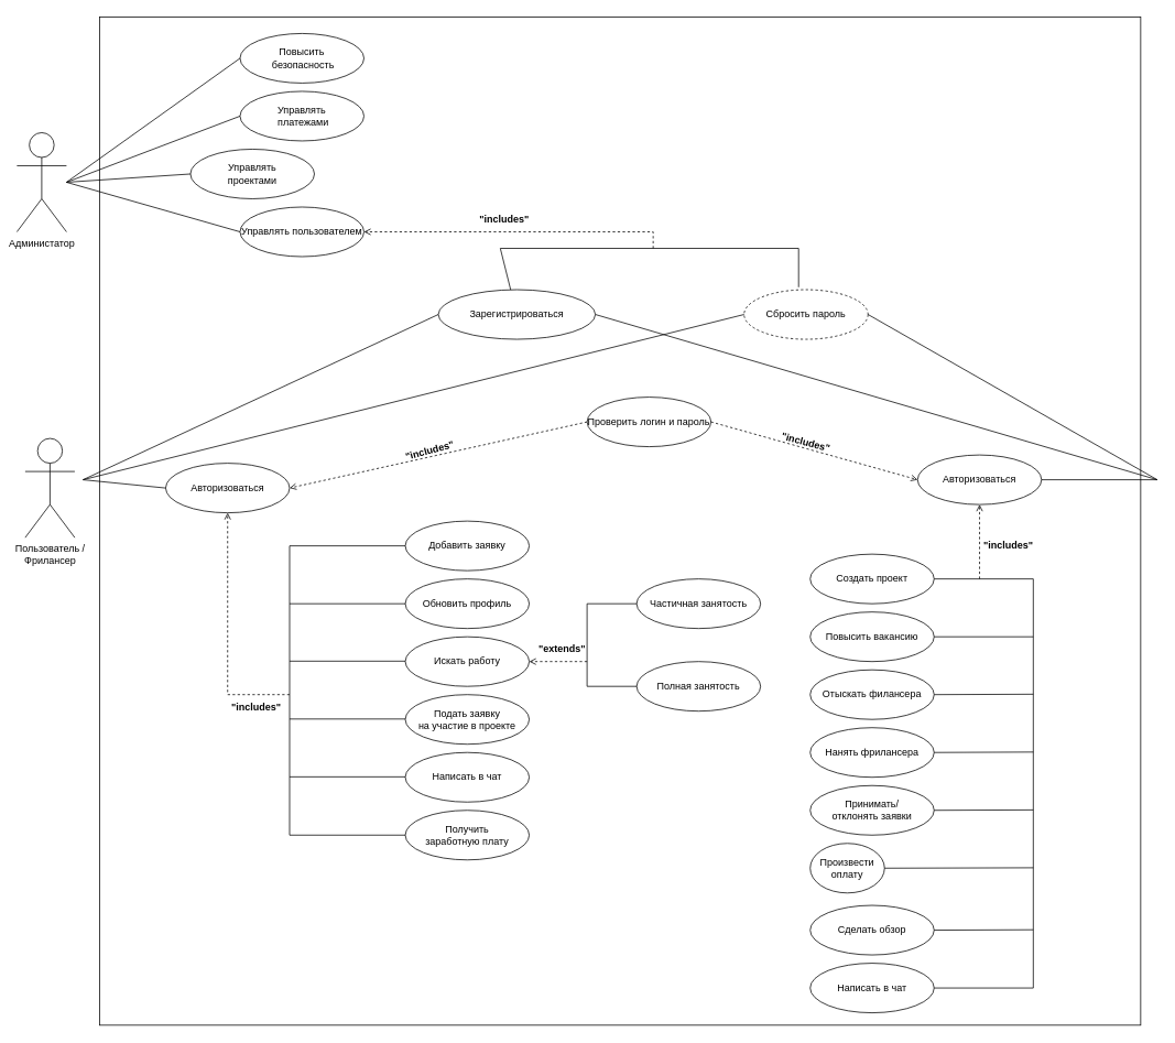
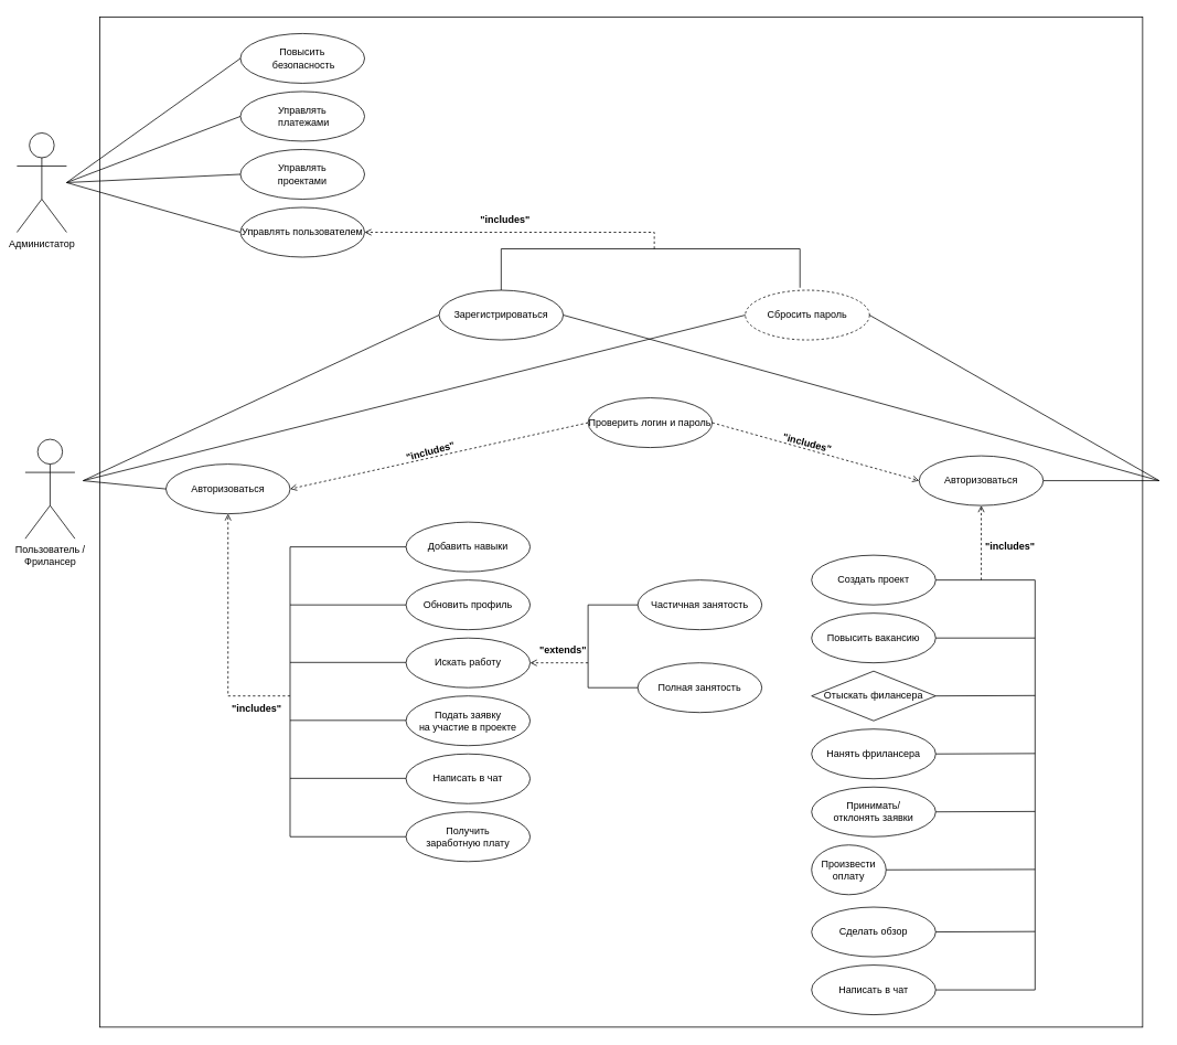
  <mxCell id="0" />
  <mxCell id="1" parent="0" />
  <mxCell id="2" value="" style="rounded=0;whiteSpace=wrap;html=1;" parent="1" vertex="1"><mxGeometry x="120" y="20" width="1260" height="1220" as="geometry" /></mxCell>
  <mxCell id="3" value="Администатор" style="shape=umlActor;verticalLabelPosition=bottom;verticalAlign=top;html=1;outlineConnect=0;" parent="1" vertex="1"><mxGeometry x="20" y="160" width="60" height="120" as="geometry" /></mxCell>
  <mxCell id="4" value="Повысить&lt;br&gt;&amp;nbsp;безопасность" style="ellipse;whiteSpace=wrap;html=1;" parent="1" vertex="1"><mxGeometry x="290" y="40" width="150" height="60" as="geometry" /></mxCell>
- <mxCell id="5" value="Управлять&lt;br&gt;проектами" style="ellipse;whiteSpace=wrap;html=1;" parent="1" vertex="1"><mxGeometry x="230" y="180" width="150" height="60" as="geometry" /></mxCell>
+ <mxCell id="5" value="Управлять&lt;br&gt;проектами" style="ellipse;whiteSpace=wrap;html=1;" parent="1" vertex="1"><mxGeometry x="290" y="180" width="150" height="60" as="geometry" /></mxCell>
  <mxCell id="6" value="Управлять пользователем" style="ellipse;whiteSpace=wrap;html=1;" parent="1" vertex="1"><mxGeometry x="290" y="250" width="150" height="60" as="geometry" /></mxCell>
  <mxCell id="7" value="Управлять&lt;br&gt;&amp;nbsp;платежами" style="ellipse;whiteSpace=wrap;html=1;" parent="1" vertex="1"><mxGeometry x="290" y="110" width="150" height="60" as="geometry" /></mxCell>
  <mxCell id="8" value="" style="endArrow=none;html=1;rounded=0;entryX=0;entryY=0.5;entryDx=0;entryDy=0;" parent="1" target="4" edge="1"><mxGeometry width="50" height="50" relative="1" as="geometry"><mxPoint x="80" y="220" as="sourcePoint" /><mxPoint x="221" y="107" as="targetPoint" /></mxGeometry></mxCell>
  <mxCell id="9" value="" style="endArrow=none;html=1;rounded=0;entryX=0;entryY=0.5;entryDx=0;entryDy=0;" parent="1" target="7" edge="1"><mxGeometry width="50" height="50" relative="1" as="geometry"><mxPoint x="80" y="220" as="sourcePoint" /><mxPoint x="231" y="117" as="targetPoint" /></mxGeometry></mxCell>
  <mxCell id="10" value="" style="endArrow=none;html=1;rounded=0;entryX=0;entryY=0.5;entryDx=0;entryDy=0;" parent="1" target="5" edge="1"><mxGeometry width="50" height="50" relative="1" as="geometry"><mxPoint x="80" y="220" as="sourcePoint" /><mxPoint x="300" y="150" as="targetPoint" /></mxGeometry></mxCell>
  <mxCell id="11" value="" style="endArrow=none;html=1;rounded=0;entryX=0;entryY=0.5;entryDx=0;entryDy=0;" parent="1" target="6" edge="1"><mxGeometry width="50" height="50" relative="1" as="geometry"><mxPoint x="80" y="220" as="sourcePoint" /><mxPoint x="310" y="160" as="targetPoint" /></mxGeometry></mxCell>
  <mxCell id="12" value="Пользователь / &lt;br&gt;Фрилансер" style="shape=umlActor;verticalLabelPosition=bottom;verticalAlign=top;html=1;outlineConnect=0;" parent="1" vertex="1"><mxGeometry x="30" y="530" width="60" height="120" as="geometry" /></mxCell>
- <mxCell id="13" value="Зарегистрироваться" style="ellipse;whiteSpace=wrap;html=1;" parent="1" vertex="1"><mxGeometry x="530" y="350" width="190" height="60" as="geometry" /></mxCell>
+ <mxCell id="13" value="Зарегистрироваться" style="ellipse;whiteSpace=wrap;html=1;" parent="1" vertex="1"><mxGeometry x="530" y="350" width="150" height="60" as="geometry" /></mxCell>
  <mxCell id="14" value="Сбросить пароль" style="ellipse;whiteSpace=wrap;html=1;dashed=1;" parent="1" vertex="1"><mxGeometry x="900" y="350" width="150" height="60" as="geometry" /></mxCell>
  <mxCell id="15" value="" style="endArrow=none;html=1;rounded=0;entryX=0;entryY=0.5;entryDx=0;entryDy=0;" parent="1" target="13" edge="1"><mxGeometry width="50" height="50" relative="1" as="geometry"><mxPoint x="100" y="580" as="sourcePoint" /><mxPoint x="490" y="410" as="targetPoint" /></mxGeometry></mxCell>
  <mxCell id="16" value="" style="endArrow=none;html=1;rounded=0;entryX=0;entryY=0.5;entryDx=0;entryDy=0;" parent="1" target="14" edge="1"><mxGeometry width="50" height="50" relative="1" as="geometry"><mxPoint x="100" y="580" as="sourcePoint" /><mxPoint x="350" y="400" as="targetPoint" /></mxGeometry></mxCell>
  <mxCell id="17" value="" style="endArrow=none;html=1;rounded=0;entryX=1;entryY=0.5;entryDx=0;entryDy=0;" parent="1" target="13" edge="1"><mxGeometry width="50" height="50" relative="1" as="geometry"><mxPoint x="1400" y="580" as="sourcePoint" /><mxPoint x="610" y="400" as="targetPoint" /></mxGeometry></mxCell>
  <mxCell id="18" value="" style="endArrow=none;html=1;rounded=0;entryX=1;entryY=0.5;entryDx=0;entryDy=0;" parent="1" target="14" edge="1"><mxGeometry width="50" height="50" relative="1" as="geometry"><mxPoint x="1400" y="580" as="sourcePoint" /><mxPoint x="500" y="400" as="targetPoint" /></mxGeometry></mxCell>
  <mxCell id="19" value="Авторизоваться" style="ellipse;whiteSpace=wrap;html=1;" parent="1" vertex="1"><mxGeometry x="200" y="560" width="150" height="60" as="geometry" /></mxCell>
  <mxCell id="20" value="" style="endArrow=none;html=1;rounded=0;entryX=0;entryY=0.5;entryDx=0;entryDy=0;" parent="1" target="19" edge="1"><mxGeometry width="50" height="50" relative="1" as="geometry"><mxPoint x="100" y="580" as="sourcePoint" /><mxPoint x="490" y="460" as="targetPoint" /></mxGeometry></mxCell>
  <mxCell id="21" value="Авторизоваться" style="ellipse;whiteSpace=wrap;html=1;" parent="1" vertex="1"><mxGeometry x="1110" y="550" width="150" height="60" as="geometry" /></mxCell>
  <mxCell id="22" value="" style="endArrow=none;html=1;rounded=0;exitX=1;exitY=0.5;exitDx=0;exitDy=0;" parent="1" source="21" edge="1"><mxGeometry width="50" height="50" relative="1" as="geometry"><mxPoint x="440" y="510" as="sourcePoint" /><mxPoint x="1400" y="580" as="targetPoint" /></mxGeometry></mxCell>
  <mxCell id="23" value="Проверить логин и пароль" style="ellipse;whiteSpace=wrap;html=1;" parent="1" vertex="1"><mxGeometry x="710" y="480" width="150" height="60" as="geometry" /></mxCell>
  <mxCell id="24" value="" style="endArrow=open;html=1;dashed=1;rounded=0;entryX=1;entryY=0.5;entryDx=0;entryDy=0;" parent="1" target="19" edge="1"><mxGeometry width="50" height="50" relative="1" as="geometry"><mxPoint x="710" y="510" as="sourcePoint" /><mxPoint x="410" y="530" as="targetPoint" /></mxGeometry></mxCell>
  <mxCell id="25" value="" style="endArrow=open;html=1;dashed=1;rounded=0;exitX=1;exitY=0.5;exitDx=0;exitDy=0;entryX=0;entryY=0.5;entryDx=0;entryDy=0;" parent="1" source="23" target="21" edge="1"><mxGeometry width="50" height="50" relative="1" as="geometry"><mxPoint x="450" y="520" as="sourcePoint" /><mxPoint x="360" y="600" as="targetPoint" /></mxGeometry></mxCell>
- <mxCell id="26" value="Добавить заявку" style="ellipse;whiteSpace=wrap;html=1;" parent="1" vertex="1"><mxGeometry x="490" y="630" width="150" height="60" as="geometry" /></mxCell>
+ <mxCell id="26" value="Добавить навыки" style="ellipse;whiteSpace=wrap;html=1;" parent="1" vertex="1"><mxGeometry x="490" y="630" width="150" height="60" as="geometry" /></mxCell>
  <mxCell id="27" value="Обновить профиль" style="ellipse;whiteSpace=wrap;html=1;" parent="1" vertex="1"><mxGeometry x="490" y="700" width="150" height="60" as="geometry" /></mxCell>
  <mxCell id="28" value="Искать работу" style="ellipse;whiteSpace=wrap;html=1;" parent="1" vertex="1"><mxGeometry x="490" y="770" width="150" height="60" as="geometry" /></mxCell>
  <mxCell id="29" value="Подать заявку &lt;br&gt;на участие в проекте" style="ellipse;whiteSpace=wrap;html=1;" parent="1" vertex="1"><mxGeometry x="490" y="840" width="150" height="60" as="geometry" /></mxCell>
  <mxCell id="30" value="Написать в чат" style="ellipse;whiteSpace=wrap;html=1;" parent="1" vertex="1"><mxGeometry x="490" y="910" width="150" height="60" as="geometry" /></mxCell>
  <mxCell id="31" value="Получить &lt;br&gt;заработную плату" style="ellipse;whiteSpace=wrap;html=1;" parent="1" vertex="1"><mxGeometry x="490" y="980" width="150" height="60" as="geometry" /></mxCell>
  <mxCell id="32" value="Частичная занятость" style="ellipse;whiteSpace=wrap;html=1;" parent="1" vertex="1"><mxGeometry x="770" y="700" width="150" height="60" as="geometry" /></mxCell>
  <mxCell id="33" value="Полная занятость" style="ellipse;whiteSpace=wrap;html=1;" parent="1" vertex="1"><mxGeometry x="770" y="800" width="150" height="60" as="geometry" /></mxCell>
  <mxCell id="34" value="" style="endArrow=none;html=1;rounded=0;entryX=0;entryY=0.5;entryDx=0;entryDy=0;" parent="1" target="26" edge="1"><mxGeometry width="50" height="50" relative="1" as="geometry"><mxPoint x="350" y="1010" as="sourcePoint" /><mxPoint x="840" y="740" as="targetPoint" /><Array as="points"><mxPoint x="350" y="660" /></Array></mxGeometry></mxCell>
  <mxCell id="35" value="" style="endArrow=none;html=1;rounded=0;entryX=0;entryY=0.5;entryDx=0;entryDy=0;" parent="1" target="31" edge="1"><mxGeometry width="50" height="50" relative="1" as="geometry"><mxPoint x="350" y="1010" as="sourcePoint" /><mxPoint x="840" y="940" as="targetPoint" /></mxGeometry></mxCell>
  <mxCell id="36" value="" style="endArrow=none;html=1;rounded=0;entryX=0;entryY=0.5;entryDx=0;entryDy=0;" parent="1" target="27" edge="1"><mxGeometry width="50" height="50" relative="1" as="geometry"><mxPoint x="350" y="730" as="sourcePoint" /><mxPoint x="450" y="730" as="targetPoint" /></mxGeometry></mxCell>
  <mxCell id="37" value="" style="endArrow=none;html=1;rounded=0;entryX=0;entryY=0.5;entryDx=0;entryDy=0;" parent="1" edge="1"><mxGeometry width="50" height="50" relative="1" as="geometry"><mxPoint x="350" y="799.5" as="sourcePoint" /><mxPoint x="490" y="799.5" as="targetPoint" /></mxGeometry></mxCell>
  <mxCell id="38" value="" style="endArrow=none;html=1;rounded=0;entryX=0;entryY=0.5;entryDx=0;entryDy=0;" parent="1" edge="1"><mxGeometry width="50" height="50" relative="1" as="geometry"><mxPoint x="350" y="869.5" as="sourcePoint" /><mxPoint x="490" y="869.5" as="targetPoint" /></mxGeometry></mxCell>
  <mxCell id="39" value="" style="endArrow=none;html=1;rounded=0;entryX=0;entryY=0.5;entryDx=0;entryDy=0;" parent="1" edge="1"><mxGeometry width="50" height="50" relative="1" as="geometry"><mxPoint x="350" y="939.5" as="sourcePoint" /><mxPoint x="490" y="939.5" as="targetPoint" /></mxGeometry></mxCell>
  <mxCell id="40" value="" style="endArrow=open;html=1;dashed=1;rounded=0;entryX=0.5;entryY=1;entryDx=0;entryDy=0;" parent="1" target="19" edge="1"><mxGeometry width="50" height="50" relative="1" as="geometry"><mxPoint x="350" y="840" as="sourcePoint" /><mxPoint x="130" y="810" as="targetPoint" /><Array as="points"><mxPoint x="275" y="840" /></Array></mxGeometry></mxCell>
  <mxCell id="41" value="" style="endArrow=none;html=1;rounded=0;entryX=0;entryY=0.5;entryDx=0;entryDy=0;exitX=0;exitY=0.5;exitDx=0;exitDy=0;" parent="1" source="33" edge="1"><mxGeometry width="50" height="50" relative="1" as="geometry"><mxPoint x="630" y="1080" as="sourcePoint" /><mxPoint x="770" y="730" as="targetPoint" /><Array as="points"><mxPoint x="710" y="830" /><mxPoint x="710" y="730" /></Array></mxGeometry></mxCell>
  <mxCell id="42" value="" style="endArrow=open;html=1;dashed=1;rounded=0;" parent="1" edge="1"><mxGeometry width="50" height="50" relative="1" as="geometry"><mxPoint x="710" y="800" as="sourcePoint" /><mxPoint x="640" y="800" as="targetPoint" /><Array as="points" /></mxGeometry></mxCell>
  <mxCell id="43" value="Создать проект" style="ellipse;whiteSpace=wrap;html=1;" parent="1" vertex="1"><mxGeometry x="980" y="670" width="150" height="60" as="geometry" /></mxCell>
  <mxCell id="44" value="Повысить вакансию" style="ellipse;whiteSpace=wrap;html=1;" parent="1" vertex="1"><mxGeometry x="980" y="740" width="150" height="60" as="geometry" /></mxCell>
- <mxCell id="45" value="Отыскать филансера" style="ellipse;whiteSpace=wrap;html=1;" parent="1" vertex="1"><mxGeometry x="980" y="810" width="150" height="60" as="geometry" /></mxCell>
+ <mxCell id="45" value="Отыскать филансера" style="rhombus;whiteSpace=wrap;html=1;" parent="1" vertex="1"><mxGeometry x="980" y="810" width="150" height="60" as="geometry" /></mxCell>
  <mxCell id="46" value="Нанять фрилансера" style="ellipse;whiteSpace=wrap;html=1;" parent="1" vertex="1"><mxGeometry x="980" y="880" width="150" height="60" as="geometry" /></mxCell>
  <mxCell id="47" value="Принимать/&lt;br&gt;отклонять заявки" style="ellipse;whiteSpace=wrap;html=1;" parent="1" vertex="1"><mxGeometry x="980" y="950" width="150" height="60" as="geometry" /></mxCell>
  <mxCell id="48" value="Произвести оплату" style="ellipse;whiteSpace=wrap;html=1;" parent="1" vertex="1"><mxGeometry x="980" y="1020" width="90" height="60" as="geometry" /></mxCell>
  <mxCell id="49" value="Сделать обзор" style="ellipse;whiteSpace=wrap;html=1;" parent="1" vertex="1"><mxGeometry x="980" y="1095" width="150" height="60" as="geometry" /></mxCell>
  <mxCell id="50" value="Написать в чат" style="ellipse;whiteSpace=wrap;html=1;" parent="1" vertex="1"><mxGeometry x="980" y="1165" width="150" height="60" as="geometry" /></mxCell>
  <mxCell id="51" value="" style="endArrow=none;html=1;rounded=0;entryX=1;entryY=0.5;entryDx=0;entryDy=0;exitX=1;exitY=0.5;exitDx=0;exitDy=0;" parent="1" source="50" target="43" edge="1"><mxGeometry width="50" height="50" relative="1" as="geometry"><mxPoint x="1250" y="1125" as="sourcePoint" /><mxPoint x="1390" y="775" as="targetPoint" /><Array as="points"><mxPoint x="1250" y="1195" /><mxPoint x="1250" y="700" /></Array></mxGeometry></mxCell>
  <mxCell id="52" value="" style="endArrow=none;html=1;rounded=0;entryX=1;entryY=0.5;entryDx=0;entryDy=0;" parent="1" target="44" edge="1"><mxGeometry width="50" height="50" relative="1" as="geometry"><mxPoint x="1250" y="770" as="sourcePoint" /><mxPoint x="1130" y="770" as="targetPoint" /></mxGeometry></mxCell>
  <mxCell id="53" value="" style="endArrow=none;html=1;rounded=0;entryX=1;entryY=0.5;entryDx=0;entryDy=0;" parent="1" target="45" edge="1"><mxGeometry width="50" height="50" relative="1" as="geometry"><mxPoint x="1250" y="839.5" as="sourcePoint" /><mxPoint x="1130" y="839.5" as="targetPoint" /></mxGeometry></mxCell>
  <mxCell id="54" value="" style="endArrow=none;html=1;rounded=0;entryX=1;entryY=0.5;entryDx=0;entryDy=0;" parent="1" target="46" edge="1"><mxGeometry width="50" height="50" relative="1" as="geometry"><mxPoint x="1250" y="909.5" as="sourcePoint" /><mxPoint x="1130" y="910" as="targetPoint" /></mxGeometry></mxCell>
  <mxCell id="55" value="" style="endArrow=none;html=1;rounded=0;" parent="1" edge="1"><mxGeometry width="50" height="50" relative="1" as="geometry"><mxPoint x="1250" y="979.5" as="sourcePoint" /><mxPoint x="1130" y="980" as="targetPoint" /></mxGeometry></mxCell>
  <mxCell id="56" value="" style="endArrow=none;html=1;rounded=0;entryX=1;entryY=0.5;entryDx=0;entryDy=0;" parent="1" target="48" edge="1"><mxGeometry width="50" height="50" relative="1" as="geometry"><mxPoint x="1250" y="1049.5" as="sourcePoint" /><mxPoint x="1130" y="1050" as="targetPoint" /></mxGeometry></mxCell>
  <mxCell id="57" value="" style="endArrow=none;html=1;rounded=0;entryX=1;entryY=0.5;entryDx=0;entryDy=0;" parent="1" target="49" edge="1"><mxGeometry width="50" height="50" relative="1" as="geometry"><mxPoint x="1250" y="1124.5" as="sourcePoint" /><mxPoint x="1130" y="1124.5" as="targetPoint" /></mxGeometry></mxCell>
  <mxCell id="58" value="" style="endArrow=open;html=1;dashed=1;rounded=0;entryX=0.5;entryY=1;entryDx=0;entryDy=0;" parent="1" target="21" edge="1"><mxGeometry width="50" height="50" relative="1" as="geometry"><mxPoint x="1185" y="700" as="sourcePoint" /><mxPoint x="650" y="810" as="targetPoint" /><Array as="points" /></mxGeometry></mxCell>
  <mxCell id="59" value="" style="endArrow=none;html=1;rounded=0;entryX=0.44;entryY=-0.05;entryDx=0;entryDy=0;entryPerimeter=0;" parent="1" source="13" target="14" edge="1"><mxGeometry width="50" height="50" relative="1" as="geometry"><mxPoint x="550" y="310" as="sourcePoint" /><mxPoint x="970" y="300" as="targetPoint" /><Array as="points"><mxPoint x="605" y="300" /><mxPoint x="966" y="300" /></Array></mxGeometry></mxCell>
  <mxCell id="60" value="" style="endArrow=open;html=1;dashed=1;rounded=0;entryX=1;entryY=0.5;entryDx=0;entryDy=0;" parent="1" target="6" edge="1"><mxGeometry width="50" height="50" relative="1" as="geometry"><mxPoint x="790" y="300" as="sourcePoint" /><mxPoint x="360" y="430" as="targetPoint" /><Array as="points"><mxPoint x="790" y="280" /></Array></mxGeometry></mxCell>
  <mxCell id="61" value="&lt;b&gt;&quot;includes&quot;&lt;/b&gt;" style="text;html=1;strokeColor=none;fillColor=none;align=center;verticalAlign=middle;whiteSpace=wrap;rounded=0;" parent="1" vertex="1"><mxGeometry x="580" y="250" width="60" height="30" as="geometry" /></mxCell>
  <mxCell id="62" value="&lt;b&gt;&quot;includes&quot;&lt;/b&gt;" style="text;html=1;strokeColor=none;fillColor=none;align=center;verticalAlign=middle;whiteSpace=wrap;rounded=0;" parent="1" vertex="1"><mxGeometry x="280" y="840" width="60" height="30" as="geometry" /></mxCell>
  <mxCell id="63" value="&lt;b&gt;&quot;includes&quot;&lt;/b&gt;" style="text;html=1;strokeColor=none;fillColor=none;align=center;verticalAlign=middle;whiteSpace=wrap;rounded=0;" parent="1" vertex="1"><mxGeometry x="1190" y="645" width="60" height="30" as="geometry" /></mxCell>
  <mxCell id="64" value="&lt;b&gt;&quot;extends&quot;&lt;/b&gt;" style="text;html=1;strokeColor=none;fillColor=none;align=center;verticalAlign=middle;whiteSpace=wrap;rounded=0;" parent="1" vertex="1"><mxGeometry x="650" y="770" width="60" height="30" as="geometry" /></mxCell>
  <mxCell id="65" value="&lt;b&gt;&quot;includes&quot;&lt;/b&gt;" style="text;html=1;strokeColor=none;fillColor=none;align=center;verticalAlign=middle;whiteSpace=wrap;rounded=0;rotation=-15;" vertex="1" parent="1"><mxGeometry x="490" y="530" width="60" height="30" as="geometry" /></mxCell>
  <mxCell id="66" value="&lt;b&gt;&quot;includes&quot;&lt;/b&gt;" style="text;html=1;strokeColor=none;fillColor=none;align=center;verticalAlign=middle;whiteSpace=wrap;rounded=0;rotation=15;" vertex="1" parent="1"><mxGeometry x="945" y="520" width="60" height="30" as="geometry" /></mxCell>
